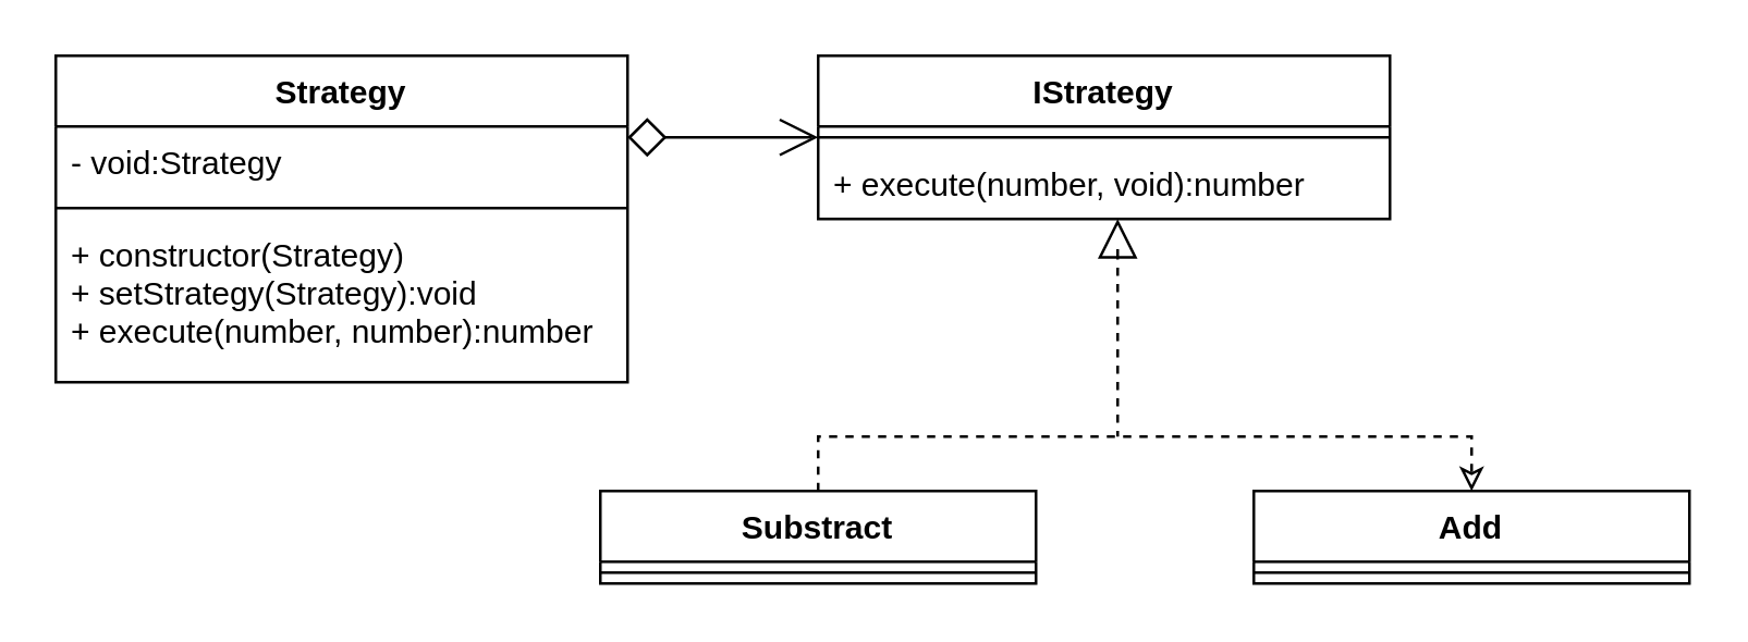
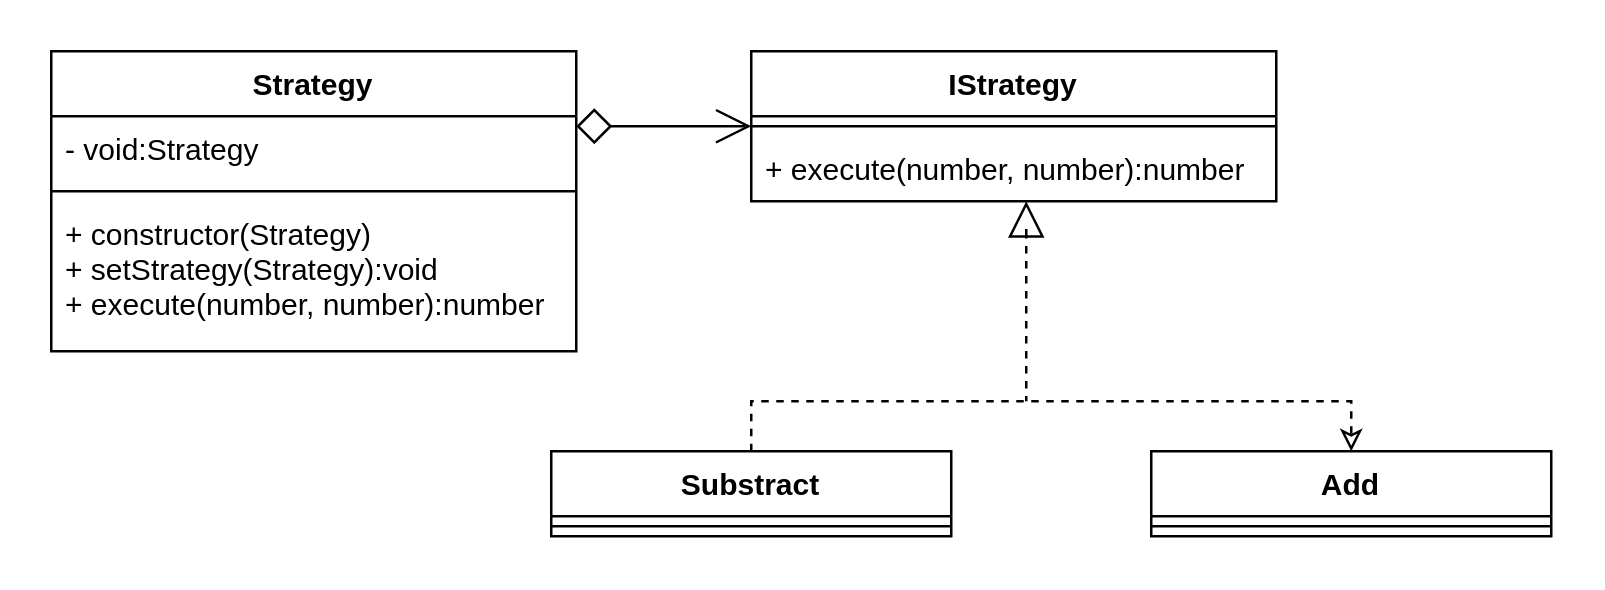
  <mxCell id="0" />
  <mxCell id="1" parent="0" />
  <mxCell id="2" style="edgeStyle=orthogonalEdgeStyle;rounded=0;orthogonalLoop=1;jettySize=auto;html=1;entryX=0;entryY=0.5;entryDx=0;entryDy=0;entryPerimeter=0;startArrow=diamond;startFill=0;endArrow=open;endFill=0;startSize=12;endSize=12;" edge="1" parent="1" source="3" target="8"><mxGeometry relative="1" as="geometry"><Array as="points"><mxPoint x="230" y="50" /><mxPoint x="230" y="50" /></Array></mxGeometry></mxCell>
  <mxCell id="3" value="Strategy" style="swimlane;fontStyle=1;align=center;verticalAlign=top;childLayout=stackLayout;horizontal=1;startSize=26;horizontalStack=0;resizeParent=1;resizeParentMax=0;resizeLast=0;collapsible=1;marginBottom=0;" vertex="1" parent="1"><mxGeometry x="20" y="20" width="210" height="120" as="geometry" /></mxCell>
  <mxCell id="4" value="- void:Strategy" style="text;strokeColor=none;fillColor=none;align=left;verticalAlign=top;spacingLeft=4;spacingRight=4;overflow=hidden;rotatable=0;points=[[0,0.5],[1,0.5]];portConstraint=eastwest;" vertex="1" parent="3"><mxGeometry y="26" width="210" height="26" as="geometry" /></mxCell>
  <mxCell id="5" value="" style="line;strokeWidth=1;fillColor=none;align=left;verticalAlign=middle;spacingTop=-1;spacingLeft=3;spacingRight=3;rotatable=0;labelPosition=right;points=[];portConstraint=eastwest;" vertex="1" parent="3"><mxGeometry y="52" width="210" height="8" as="geometry" /></mxCell>
  <mxCell id="6" value="+ constructor(Strategy)&#10;+ setStrategy(Strategy):void&#10;+ execute(number, number):number" style="text;strokeColor=none;fillColor=none;align=left;verticalAlign=top;spacingLeft=4;spacingRight=4;overflow=hidden;rotatable=0;points=[[0,0.5],[1,0.5]];portConstraint=eastwest;" vertex="1" parent="3"><mxGeometry y="60" width="210" height="60" as="geometry" /></mxCell>
  <mxCell id="7" value="IStrategy" style="swimlane;fontStyle=1;align=center;verticalAlign=top;childLayout=stackLayout;horizontal=1;startSize=26;horizontalStack=0;resizeParent=1;resizeParentMax=0;resizeLast=0;collapsible=1;marginBottom=0;" vertex="1" parent="1"><mxGeometry x="300" y="20" width="210" height="60" as="geometry" /></mxCell>
  <mxCell id="8" value="" style="line;strokeWidth=1;fillColor=none;align=left;verticalAlign=middle;spacingTop=-1;spacingLeft=3;spacingRight=3;rotatable=0;labelPosition=right;points=[];portConstraint=eastwest;" vertex="1" parent="7"><mxGeometry y="26" width="210" height="8" as="geometry" /></mxCell>
- <mxCell id="9" value="+ execute(number, void):number" style="text;strokeColor=none;fillColor=none;align=left;verticalAlign=top;spacingLeft=4;spacingRight=4;overflow=hidden;rotatable=0;points=[[0,0.5],[1,0.5]];portConstraint=eastwest;" vertex="1" parent="7"><mxGeometry y="34" width="210" height="26" as="geometry" /></mxCell>
+ <mxCell id="9" value="+ execute(number, number):number" style="text;strokeColor=none;fillColor=none;align=left;verticalAlign=top;spacingLeft=4;spacingRight=4;overflow=hidden;rotatable=0;points=[[0,0.5],[1,0.5]];portConstraint=eastwest;" vertex="1" parent="7"><mxGeometry y="34" width="210" height="26" as="geometry" /></mxCell>
  <mxCell id="10" style="edgeStyle=orthogonalEdgeStyle;rounded=0;orthogonalLoop=1;jettySize=auto;html=1;entryX=0.5;entryY=0;entryDx=0;entryDy=0;endArrow=classic;endFill=0;dashed=1;" edge="1" parent="1" source="11" target="13"><mxGeometry relative="1" as="geometry"><Array as="points"><mxPoint x="300" y="160" /><mxPoint x="540" y="160" /></Array></mxGeometry></mxCell>
  <mxCell id="11" value="Substract" style="swimlane;fontStyle=1;align=center;verticalAlign=top;childLayout=stackLayout;horizontal=1;startSize=26;horizontalStack=0;resizeParent=1;resizeParentMax=0;resizeLast=0;collapsible=1;marginBottom=0;" vertex="1" parent="1"><mxGeometry x="220" y="180" width="160" height="34" as="geometry" /></mxCell>
  <mxCell id="12" value="" style="line;strokeWidth=1;fillColor=none;align=left;verticalAlign=middle;spacingTop=-1;spacingLeft=3;spacingRight=3;rotatable=0;labelPosition=right;points=[];portConstraint=eastwest;" vertex="1" parent="11"><mxGeometry y="26" width="160" height="8" as="geometry" /></mxCell>
  <mxCell id="13" value="Add" style="swimlane;fontStyle=1;align=center;verticalAlign=top;childLayout=stackLayout;horizontal=1;startSize=26;horizontalStack=0;resizeParent=1;resizeParentMax=0;resizeLast=0;collapsible=1;marginBottom=0;" vertex="1" parent="1"><mxGeometry x="460" y="180" width="160" height="34" as="geometry" /></mxCell>
  <mxCell id="14" value="" style="line;strokeWidth=1;fillColor=none;align=left;verticalAlign=middle;spacingTop=-1;spacingLeft=3;spacingRight=3;rotatable=0;labelPosition=right;points=[];portConstraint=eastwest;" vertex="1" parent="13"><mxGeometry y="26" width="160" height="8" as="geometry" /></mxCell>
  <mxCell id="15" style="edgeStyle=orthogonalEdgeStyle;rounded=0;orthogonalLoop=1;jettySize=auto;html=1;endArrow=none;endFill=0;dashed=1;startArrow=block;startFill=0;endSize=12;startSize=12;" edge="1" parent="1" source="9"><mxGeometry relative="1" as="geometry"><mxPoint x="410" y="160" as="targetPoint" /><Array as="points"><mxPoint x="410" y="90" /><mxPoint x="410" y="90" /></Array></mxGeometry></mxCell>
